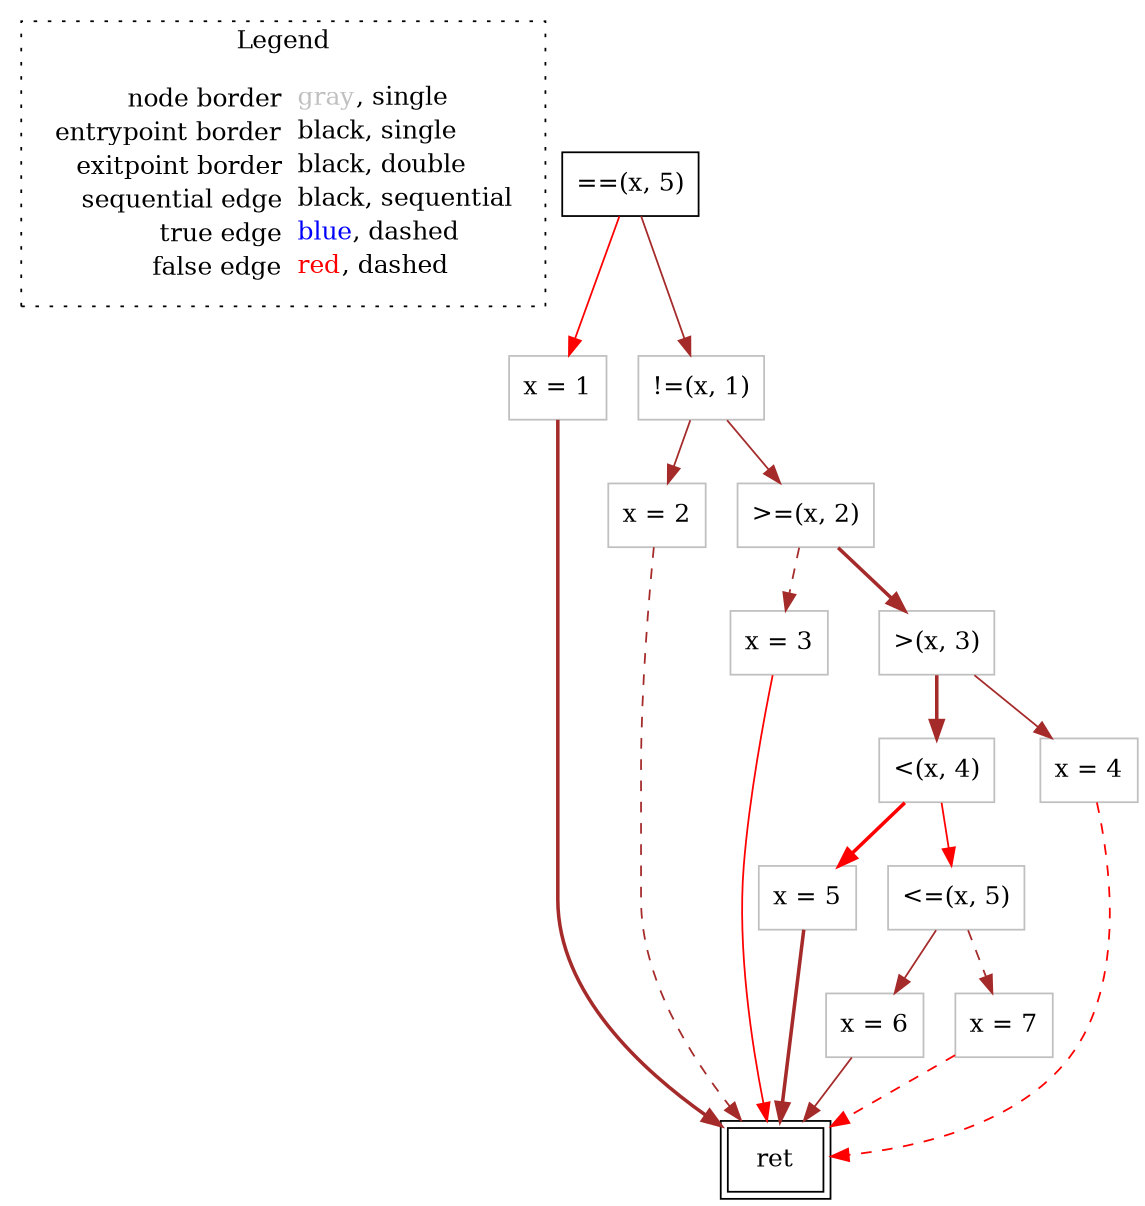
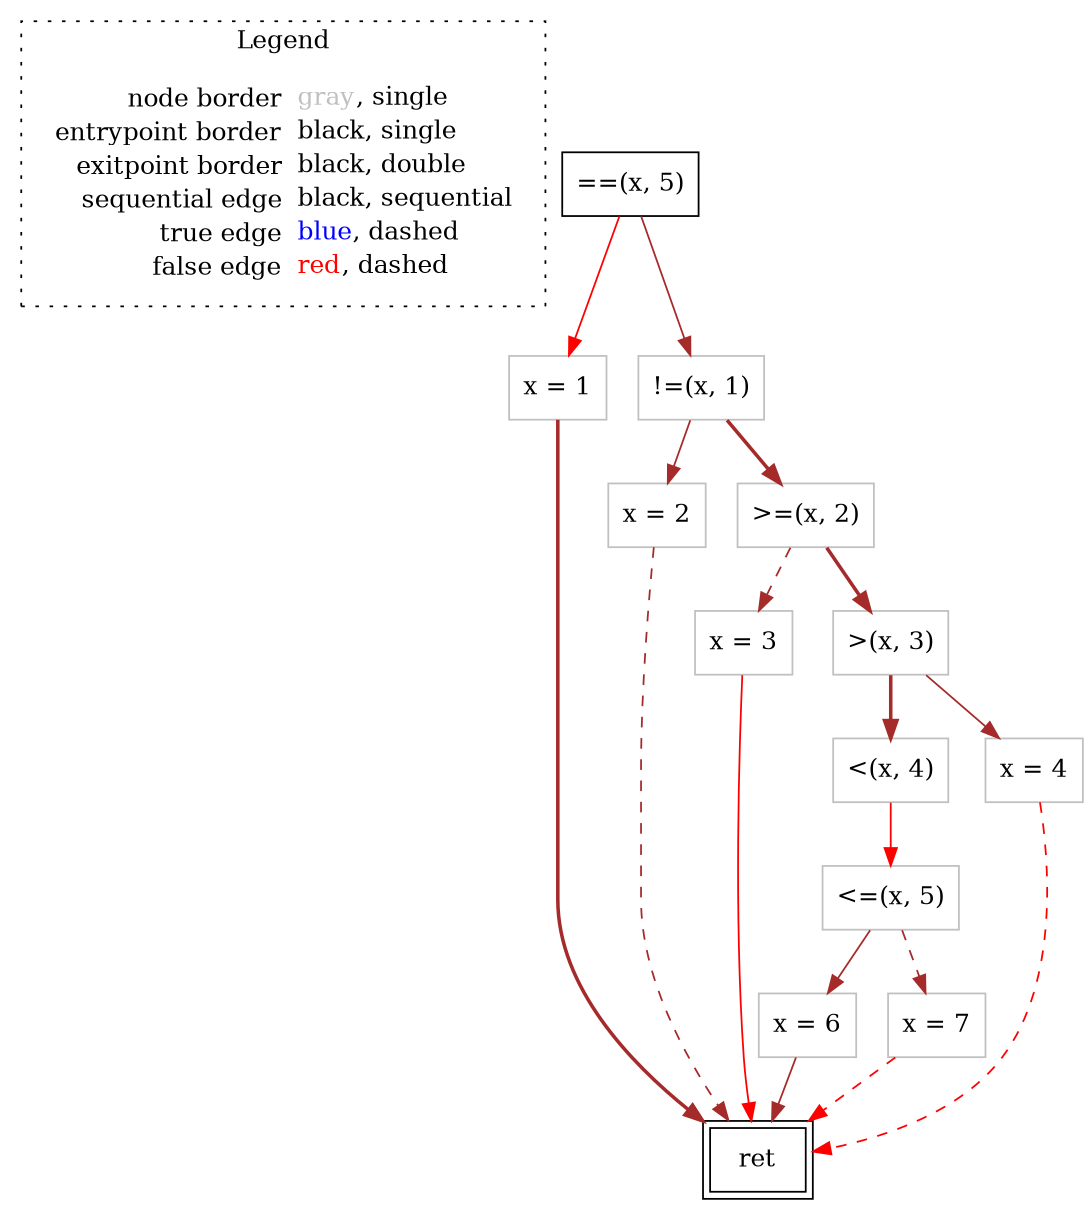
  digraph {
    node [shape=rect color=gray]
    edge [color=brown style=solid]
    n1 [label=<<table border="0" cellpadding="2" cellspacing="0" cellborder="0"><tr><td align="right">node border&nbsp;</td><td align="left"><font color="gray">gray</font>, single</td></tr><tr><td align="right">entrypoint border&nbsp;</td><td align="left"><font color="black">black</font>, single</td></tr><tr><td align="right">exitpoint border&nbsp;</td><td align="left"><font color="black">black</font>, double</td></tr><tr><td align="right">sequential edge&nbsp;</td><td align="left"><font color="black">black</font>, sequential</td></tr><tr><td align="right">true edge&nbsp;</td><td align="left"><font color="blue">blue</font>, dashed</td></tr><tr><td align="right">false edge&nbsp;</td><td align="left"><font color="red">red</font>, dashed</td></tr></table>> shape=plaintext color=""]
    n2 [color=black label=<==(x, 5)>]
    n3 [label=<x = 1>]
    n4 [label=<!=(x, 1)>]
    n5 [color=black label=<ret> peripheries=2]
    n6 [label=<x = 2>]
    n7 [label=<&gt;=(x, 2)>]
-   n8 [label=<x = 5>]
    n9 [label=<x = 3>]
    n10 [label=<&gt;(x, 3)>]
    n11 [label=<&lt;(x, 4)>]
    n12 [label=<x = 4>]
    n13 [label=<&lt;=(x, 5)>]
    n14 [label=<x = 6>]
    n15 [label=<x = 7>]
    subgraph cluster_1 {
      label=Legend
      style=dotted
      n1
    }
    n2 -> n3 [color=red]
    n2 -> n4
    n3 -> n5 [style=bold]
    n4 -> n6
-   n4 -> n7
+   n4 -> n7 [style=bold]
    n6 -> n5 [style=dashed]
    n7 -> n9 [style=dashed]
    n7 -> n10 [style=bold]
-   n8 -> n5 [style=bold]
    n9 -> n5 [color=red]
    n10 -> n11 [style=bold]
    n10 -> n12
-   n11 -> n8 [color=red style=bold]
    n11 -> n13 [color=red]
    n12 -> n5 [color=red style=dashed]
    n13 -> n14
    n13 -> n15 [style=dashed]
    n14 -> n5
    n15 -> n5 [color=red style=dashed]
  }
